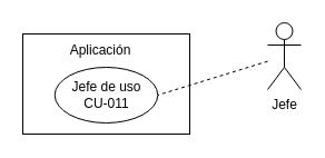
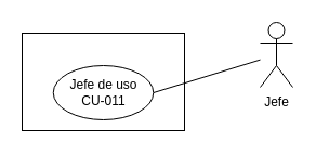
  <mxCell id="0" />
  <mxCell id="1" parent="0" />
  <mxCell id="2" value="" style="rounded=0;whiteSpace=wrap;html=1;" parent="1" vertex="1"><mxGeometry x="20" y="30" width="150" height="90" as="geometry" /></mxCell>
- <mxCell id="3" style="rounded=0;orthogonalLoop=1;jettySize=auto;html=1;entryX=1;entryY=0.5;entryDx=0;entryDy=0;strokeColor=default;endArrow=none;endFill=0;dashed=1;" parent="1" source="4" target="6" edge="1"><mxGeometry relative="1" as="geometry" /></mxCell>
+ <mxCell id="3" style="rounded=0;orthogonalLoop=1;jettySize=auto;html=1;entryX=1;entryY=0.5;entryDx=0;entryDy=0;strokeColor=default;endArrow=none;endFill=0;" parent="1" source="4" target="6" edge="1"><mxGeometry relative="1" as="geometry" /></mxCell>
  <mxCell id="4" value="Jefe" style="shape=umlActor;verticalLabelPosition=bottom;verticalAlign=top;html=1;outlineConnect=0;" parent="1" vertex="1"><mxGeometry x="240" y="20" width="30" height="60" as="geometry" /></mxCell>
- <mxCell id="5" value="Aplicación" style="text;html=1;align=center;verticalAlign=middle;whiteSpace=wrap;rounded=0;" parent="1" vertex="1"><mxGeometry x="60" y="30" width="60" height="30" as="geometry" /></mxCell>
  <mxCell id="6" value="Jefe de uso&lt;div&gt;CU-011&lt;/div&gt;" style="ellipse;whiteSpace=wrap;html=1;" parent="1" vertex="1"><mxGeometry x="48.75" y="60" width="92.5" height="50" as="geometry" /></mxCell>
